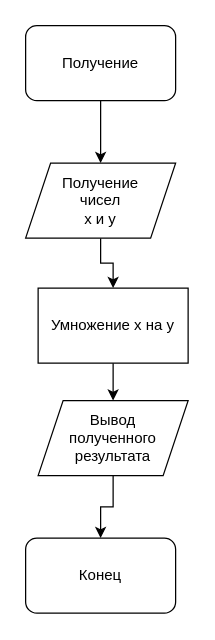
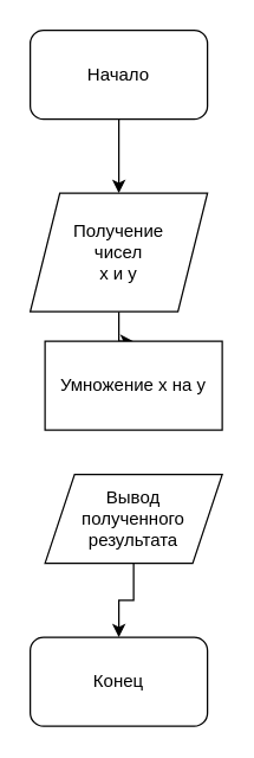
  <mxCell id="0" />
  <mxCell id="1" parent="0" />
- <mxCell id="2" value="Получение" style="rounded=1;whiteSpace=wrap;html=1;" vertex="1" parent="1"><mxGeometry x="20" y="20" width="120" height="60" as="geometry" /></mxCell>
+ <mxCell id="2" value="Начало" style="rounded=1;whiteSpace=wrap;html=1;" vertex="1" parent="1"><mxGeometry x="20" y="20" width="120" height="60" as="geometry" /></mxCell>
  <mxCell id="3" value="" style="edgeStyle=orthogonalEdgeStyle;rounded=0;orthogonalLoop=1;jettySize=auto;html=1;" edge="1" parent="1" source="4" target="7"><mxGeometry relative="1" as="geometry" /></mxCell>
- <mxCell id="4" value="Получение&lt;br&gt;чисел&lt;br&gt;х и у" style="shape=parallelogram;perimeter=parallelogramPerimeter;whiteSpace=wrap;html=1;fixedSize=1;" vertex="1" parent="1"><mxGeometry x="20" y="130" width="120" height="60" as="geometry" /></mxCell>
+ <mxCell id="4" value="Получение&lt;br&gt;чисел&lt;br&gt;х и у" style="shape=parallelogram;perimeter=parallelogramPerimeter;whiteSpace=wrap;html=1;fixedSize=1;" vertex="1" parent="1"><mxGeometry x="20" y="130" width="120" height="80" as="geometry" /></mxCell>
  <mxCell id="5" value="" style="endArrow=classic;html=1;rounded=0;entryX=0.5;entryY=0;entryDx=0;entryDy=0;exitX=0.5;exitY=1;exitDx=0;exitDy=0;" edge="1" parent="1" source="2" target="4"><mxGeometry width="50" height="50" relative="1" as="geometry"><mxPoint x="50" y="130" as="sourcePoint" /><mxPoint x="100" y="80" as="targetPoint" /></mxGeometry></mxCell>
- <mxCell id="6" value="" style="edgeStyle=orthogonalEdgeStyle;rounded=0;orthogonalLoop=1;jettySize=auto;html=1;" edge="1" parent="1" source="7" target="9"><mxGeometry relative="1" as="geometry" /></mxCell>
  <mxCell id="7" value="Умножение х на у" style="rounded=0;whiteSpace=wrap;html=1;" vertex="1" parent="1"><mxGeometry x="30" y="230" width="120" height="60" as="geometry" /></mxCell>
  <mxCell id="8" value="" style="edgeStyle=orthogonalEdgeStyle;rounded=0;orthogonalLoop=1;jettySize=auto;html=1;" edge="1" parent="1" source="9" target="10"><mxGeometry relative="1" as="geometry" /></mxCell>
  <mxCell id="9" value="Вывод&lt;br&gt;полученного&lt;br&gt;результата" style="shape=parallelogram;perimeter=parallelogramPerimeter;whiteSpace=wrap;html=1;fixedSize=1;" vertex="1" parent="1"><mxGeometry x="30" y="320" width="120" height="60" as="geometry" /></mxCell>
  <mxCell id="10" value="Конец" style="rounded=1;whiteSpace=wrap;html=1;" vertex="1" parent="1"><mxGeometry x="20" y="430" width="120" height="60" as="geometry" /></mxCell>
